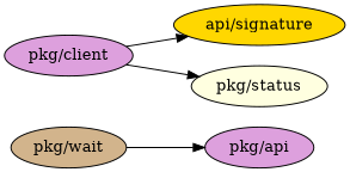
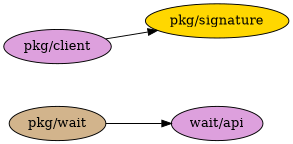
  digraph {
    rankdir=LR
    node [fillcolor=plum style=filled]
-   n1 [label="pkg/api"]
+   n1 [label="wait/api"]
    n2 [label="pkg/client"]
-   n3 [fillcolor=gold label="api/signature"]
-   n4 [fillcolor=lightyellow label="pkg/status"]
+   n3 [fillcolor=gold label="pkg/signature"]
    n5 [fillcolor=tan label="pkg/wait"]
    n2 -> n3
-   n2 -> n4
    n5 -> n1
  }
